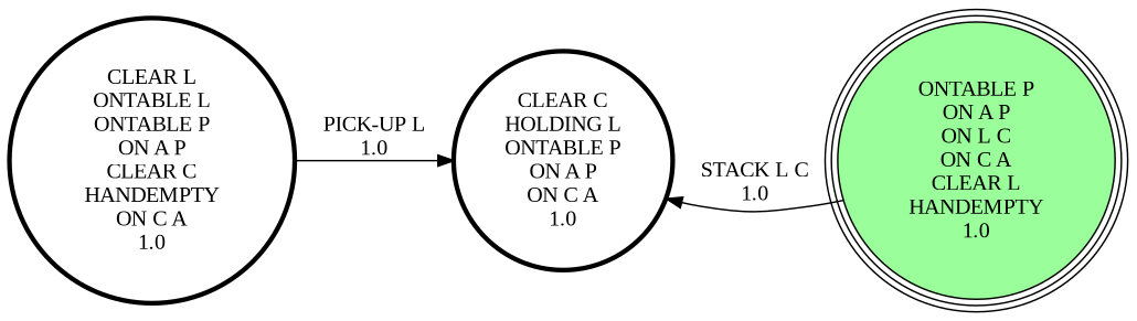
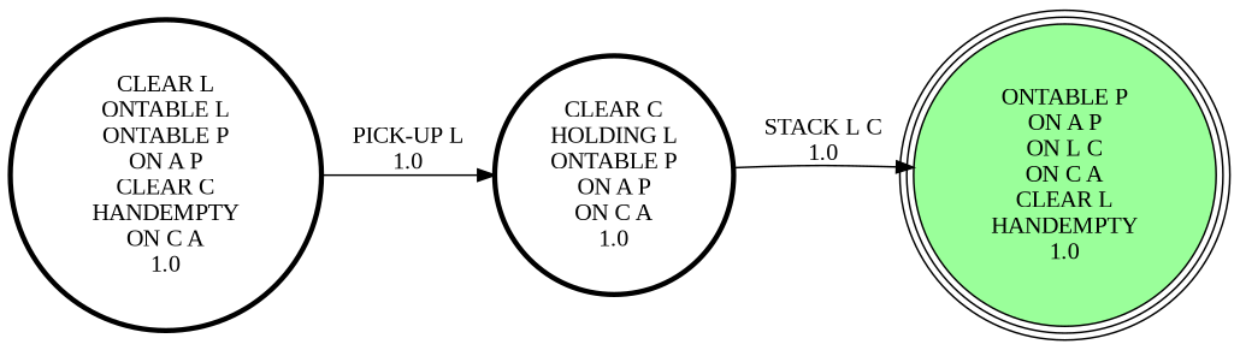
  digraph {
    rankdir=LR
    fontname="Liberation Serif"
    node [penwidth=3 shape=circle fontname="Liberation Serif"]
    edge [fontname="Liberation Serif"]
    "CLEAR L\nONTABLE L\nONTABLE P\nON A P\nCLEAR C\nHANDEMPTY\nON C A\n1.0\n"
    "CLEAR C\nHOLDING L\nONTABLE P\nON A P\nON C A\n1.0\n"
    "ONTABLE P\nON A P\nON L C\nON C A\nCLEAR L\nHANDEMPTY\n1.0\n" [fillcolor=palegreen1 peripheries=3 style=filled penwidth=""]
    "CLEAR L\nONTABLE L\nONTABLE P\nON A P\nCLEAR C\nHANDEMPTY\nON C A\n1.0\n" -> "CLEAR C\nHOLDING L\nONTABLE P\nON A P\nON C A\n1.0\n" [label="PICK-UP L\n1.0\n"]
-   "ONTABLE P\nON A P\nON L C\nON C A\nCLEAR L\nHANDEMPTY\n1.0\n" -> "CLEAR C\nHOLDING L\nONTABLE P\nON A P\nON C A\n1.0\n" [label="STACK L C\n1.0\n"]
+   "CLEAR C\nHOLDING L\nONTABLE P\nON A P\nON C A\n1.0\n" -> "ONTABLE P\nON A P\nON L C\nON C A\nCLEAR L\nHANDEMPTY\n1.0\n" [label="STACK L C\n1.0\n"]
  }
